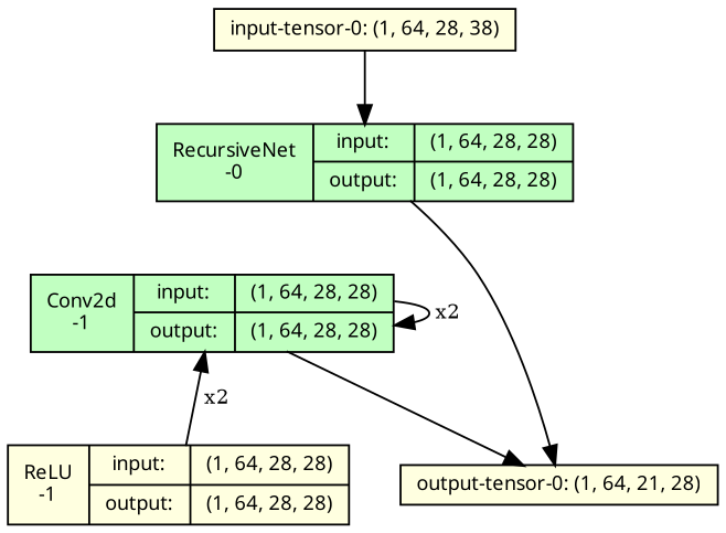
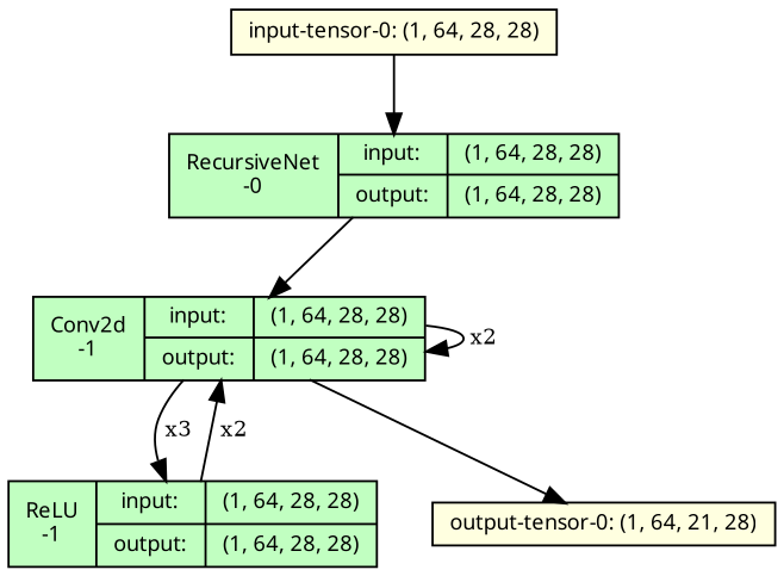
  strict digraph {
    ordering=in
    node [align=left fillcolor=darkseagreen1 fontname="Linux libertine" fontsize=10 ranksep=0.1 shape=record style=filled]
    edge [fontsize=10]
-   n1 [fillcolor=lightyellow height=0.2 label="input-tensor-0: (1, 64, 28, 38)"]
+   n1 [fillcolor=lightyellow height=0.2 label="input-tensor-0: (1, 64, 28, 28)"]
    n2 [height=0.2 label="RecursiveNet\n-0|{input:|output:}|{(1, 64, 28, 28)|(1, 64, 28, 28)}"]
    n3 [height=0.2 label="Conv2d\n-1|{input:|output:}|{(1, 64, 28, 28)|(1, 64, 28, 28)}"]
-   n4 [fillcolor=lightyellow height=0.2 label="ReLU\n-1|{input:|output:}|{(1, 64, 28, 28)|(1, 64, 28, 28)}"]
+   n4 [height=0.2 label="ReLU\n-1|{input:|output:}|{(1, 64, 28, 28)|(1, 64, 28, 28)}"]
    n5 [fillcolor=lightyellow height=0.2 label="output-tensor-0: (1, 64, 21, 28)"]
    n1 -> n2
-   n2 -> n5
+   n2 -> n3
    n3 -> n3 [label=" x2"]
+   n3 -> n4 [label=" x3"]
    n3 -> n5
    n4 -> n3 [label=" x2"]
  }
